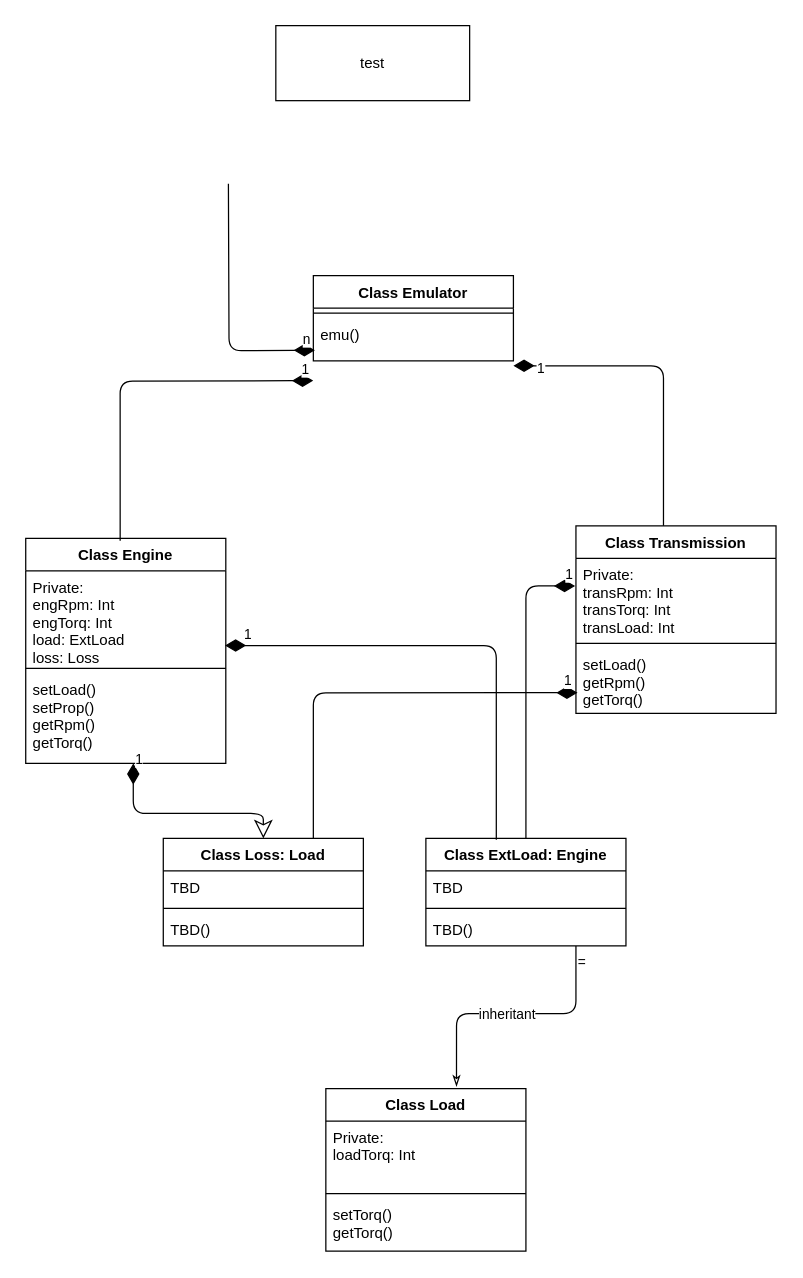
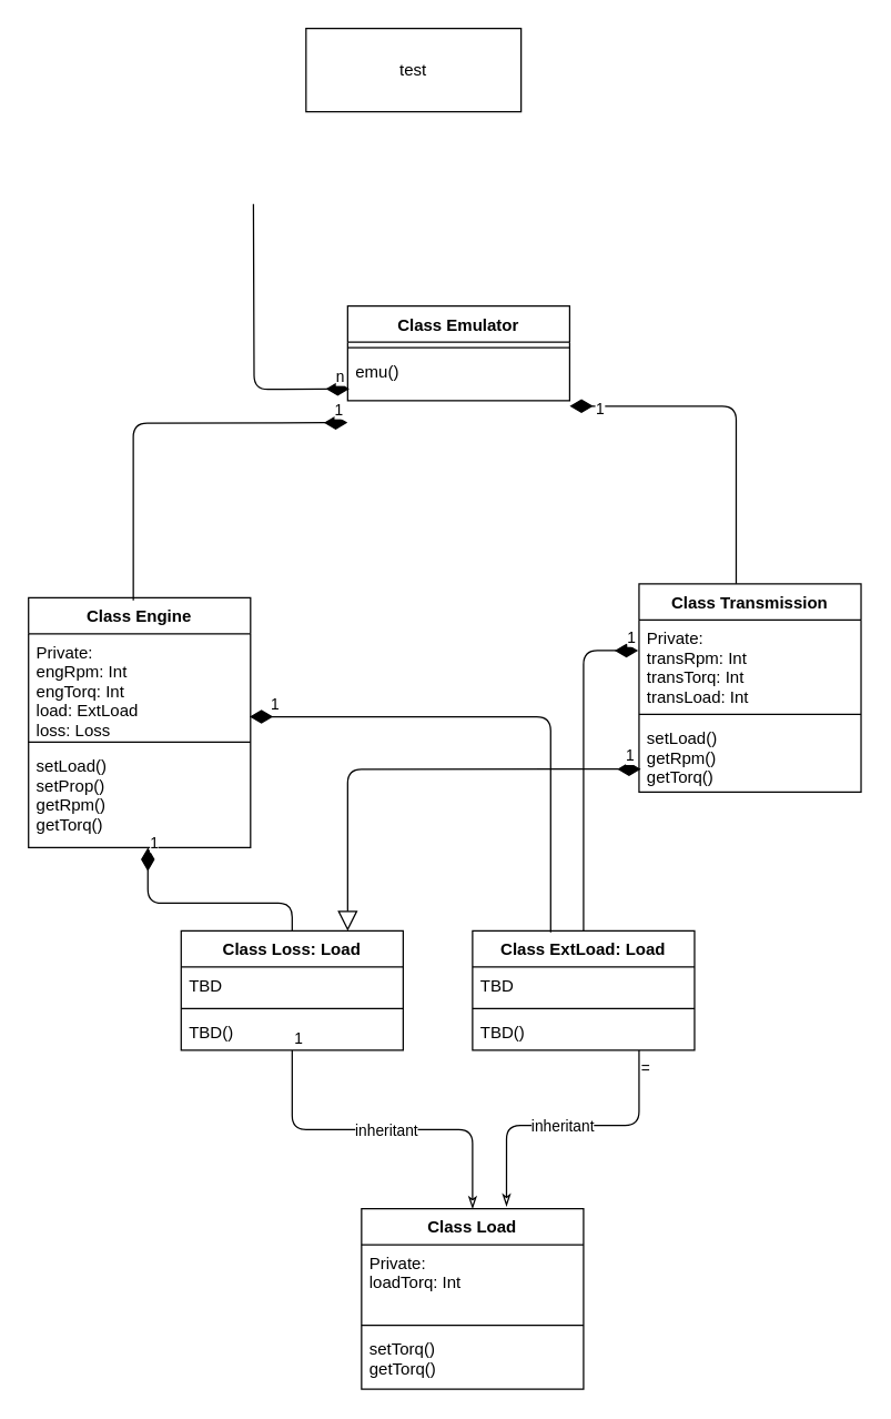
  <mxCell id="0" />
  <mxCell id="1" parent="0" />
  <mxCell id="2" value="Class Emulator" style="swimlane;fontStyle=1;align=center;verticalAlign=top;childLayout=stackLayout;horizontal=1;startSize=26;horizontalStack=0;resizeParent=1;resizeParentMax=0;resizeLast=0;collapsible=1;marginBottom=0;" parent="1" vertex="1"><mxGeometry x="250" y="220" width="160" height="68" as="geometry" /></mxCell>
  <mxCell id="3" value="" style="line;strokeWidth=1;fillColor=none;align=left;verticalAlign=middle;spacingTop=-1;spacingLeft=3;spacingRight=3;rotatable=0;labelPosition=right;points=[];portConstraint=eastwest;" parent="2" vertex="1"><mxGeometry y="26" width="160" height="8" as="geometry" /></mxCell>
  <mxCell id="4" value="emu()" style="text;strokeColor=none;fillColor=none;align=left;verticalAlign=top;spacingLeft=4;spacingRight=4;overflow=hidden;rotatable=0;points=[[0,0.5],[1,0.5]];portConstraint=eastwest;" parent="2" vertex="1"><mxGeometry y="34" width="160" height="34" as="geometry" /></mxCell>
  <mxCell id="5" value="Class Engine&#10;" style="swimlane;fontStyle=1;align=center;verticalAlign=top;childLayout=stackLayout;horizontal=1;startSize=26;horizontalStack=0;resizeParent=1;resizeParentMax=0;resizeLast=0;collapsible=1;marginBottom=0;" parent="1" vertex="1"><mxGeometry x="20" y="430" width="160" height="180" as="geometry" /></mxCell>
  <mxCell id="6" value="Private:&#10;engRpm: Int&#10;engTorq: Int&#10;load: ExtLoad&#10;loss: Loss" style="text;strokeColor=none;fillColor=none;align=left;verticalAlign=top;spacingLeft=4;spacingRight=4;overflow=hidden;rotatable=0;points=[[0,0.5],[1,0.5]];portConstraint=eastwest;" parent="5" vertex="1"><mxGeometry y="26" width="160" height="74" as="geometry" /></mxCell>
  <mxCell id="7" value="" style="line;strokeWidth=1;fillColor=none;align=left;verticalAlign=middle;spacingTop=-1;spacingLeft=3;spacingRight=3;rotatable=0;labelPosition=right;points=[];portConstraint=eastwest;" parent="5" vertex="1"><mxGeometry y="100" width="160" height="8" as="geometry" /></mxCell>
  <mxCell id="8" value="setLoad()&#10;setProp()&#10;getRpm()&#10;getTorq()&#10;" style="text;strokeColor=none;fillColor=none;align=left;verticalAlign=top;spacingLeft=4;spacingRight=4;overflow=hidden;rotatable=0;points=[[0,0.5],[1,0.5]];portConstraint=eastwest;" parent="5" vertex="1"><mxGeometry y="108" width="160" height="72" as="geometry" /></mxCell>
  <mxCell id="9" value="Class Transmission&#10;" style="swimlane;fontStyle=1;align=center;verticalAlign=top;childLayout=stackLayout;horizontal=1;startSize=26;horizontalStack=0;resizeParent=1;resizeParentMax=0;resizeLast=0;collapsible=1;marginBottom=0;" parent="1" vertex="1"><mxGeometry x="460" y="420" width="160" height="150" as="geometry" /></mxCell>
  <mxCell id="10" value="Private:&#10;transRpm: Int&#10;transTorq: Int&#10;transLoad: Int" style="text;strokeColor=none;fillColor=none;align=left;verticalAlign=top;spacingLeft=4;spacingRight=4;overflow=hidden;rotatable=0;points=[[0,0.5],[1,0.5]];portConstraint=eastwest;" parent="9" vertex="1"><mxGeometry y="26" width="160" height="64" as="geometry" /></mxCell>
  <mxCell id="11" value="" style="line;strokeWidth=1;fillColor=none;align=left;verticalAlign=middle;spacingTop=-1;spacingLeft=3;spacingRight=3;rotatable=0;labelPosition=right;points=[];portConstraint=eastwest;" parent="9" vertex="1"><mxGeometry y="90" width="160" height="8" as="geometry" /></mxCell>
  <mxCell id="12" value="setLoad()&#10;getRpm()&#10;getTorq()" style="text;strokeColor=none;fillColor=none;align=left;verticalAlign=top;spacingLeft=4;spacingRight=4;overflow=hidden;rotatable=0;points=[[0,0.5],[1,0.5]];portConstraint=eastwest;" parent="9" vertex="1"><mxGeometry y="98" width="160" height="52" as="geometry" /></mxCell>
  <mxCell id="13" value="1" style="endArrow=none;html=1;endSize=12;startArrow=diamondThin;startSize=14;startFill=1;edgeStyle=orthogonalEdgeStyle;align=left;verticalAlign=bottom;exitX=-0.001;exitY=0.629;exitDx=0;exitDy=0;entryX=0.472;entryY=0.011;entryDx=0;entryDy=0;exitPerimeter=0;entryPerimeter=0;endFill=0;" parent="1" target="5" edge="1"><mxGeometry x="-0.925" relative="1" as="geometry"><mxPoint x="249.84" y="303.868" as="sourcePoint" /><mxPoint x="330" y="420" as="targetPoint" /><mxPoint as="offset" /></mxGeometry></mxCell>
  <mxCell id="14" value="n" style="endArrow=none;html=1;endSize=12;startArrow=diamondThin;startSize=14;startFill=1;edgeStyle=orthogonalEdgeStyle;align=left;verticalAlign=bottom;exitX=0.008;exitY=0.364;exitDx=0;exitDy=0;entryX=1.013;entryY=0.79;entryDx=0;entryDy=0;entryPerimeter=0;exitPerimeter=0;endFill=0;" parent="1" edge="1"><mxGeometry x="-0.888" relative="1" as="geometry"><mxPoint x="251.28" y="279.488" as="sourcePoint" /><mxPoint x="182.08" y="146.54" as="targetPoint" /><mxPoint as="offset" /></mxGeometry></mxCell>
  <mxCell id="15" value="" style="endArrow=none;html=1;endSize=12;startArrow=diamondThin;startSize=14;startFill=1;edgeStyle=orthogonalEdgeStyle;align=left;verticalAlign=bottom;exitX=1;exitY=0.5;exitDx=0;exitDy=0;endFill=0;" parent="1" edge="1"><mxGeometry x="-1" y="3" relative="1" as="geometry"><mxPoint x="410" y="292" as="sourcePoint" /><mxPoint x="530" y="420" as="targetPoint" /><Array as="points"><mxPoint x="530" y="292" /><mxPoint x="530" y="420" /></Array></mxGeometry></mxCell>
  <mxCell id="16" value="1" style="edgeLabel;html=1;align=center;verticalAlign=middle;resizable=0;points=[];" parent="15" vertex="1" connectable="0"><mxGeometry x="-0.907" y="-1" relative="1" as="geometry"><mxPoint x="9" as="offset" /></mxGeometry></mxCell>
  <mxCell id="17" value="Class Load" style="swimlane;fontStyle=1;align=center;verticalAlign=top;childLayout=stackLayout;horizontal=1;startSize=26;horizontalStack=0;resizeParent=1;resizeParentMax=0;resizeLast=0;collapsible=1;marginBottom=0;" parent="1" vertex="1"><mxGeometry x="260" y="870" width="160" height="130" as="geometry" /></mxCell>
  <mxCell id="18" value="Private:&#10;loadTorq: Int" style="text;strokeColor=none;fillColor=none;align=left;verticalAlign=top;spacingLeft=4;spacingRight=4;overflow=hidden;rotatable=0;points=[[0,0.5],[1,0.5]];portConstraint=eastwest;" parent="17" vertex="1"><mxGeometry y="26" width="160" height="54" as="geometry" /></mxCell>
  <mxCell id="19" value="" style="line;strokeWidth=1;fillColor=none;align=left;verticalAlign=middle;spacingTop=-1;spacingLeft=3;spacingRight=3;rotatable=0;labelPosition=right;points=[];portConstraint=eastwest;" parent="17" vertex="1"><mxGeometry y="80" width="160" height="8" as="geometry" /></mxCell>
  <mxCell id="20" value="setTorq()&#10;getTorq()" style="text;strokeColor=none;fillColor=none;align=left;verticalAlign=top;spacingLeft=4;spacingRight=4;overflow=hidden;rotatable=0;points=[[0,0.5],[1,0.5]];portConstraint=eastwest;" parent="17" vertex="1"><mxGeometry y="88" width="160" height="42" as="geometry" /></mxCell>
  <mxCell id="21" value="Class Loss: Load" style="swimlane;fontStyle=1;align=center;verticalAlign=top;childLayout=stackLayout;horizontal=1;startSize=26;horizontalStack=0;resizeParent=1;resizeParentMax=0;resizeLast=0;collapsible=1;marginBottom=0;" parent="1" vertex="1"><mxGeometry x="130" y="670" width="160" height="86" as="geometry" /></mxCell>
  <mxCell id="22" value="TBD" style="text;strokeColor=none;fillColor=none;align=left;verticalAlign=top;spacingLeft=4;spacingRight=4;overflow=hidden;rotatable=0;points=[[0,0.5],[1,0.5]];portConstraint=eastwest;" parent="21" vertex="1"><mxGeometry y="26" width="160" height="26" as="geometry" /></mxCell>
  <mxCell id="23" value="" style="line;strokeWidth=1;fillColor=none;align=left;verticalAlign=middle;spacingTop=-1;spacingLeft=3;spacingRight=3;rotatable=0;labelPosition=right;points=[];portConstraint=eastwest;" parent="21" vertex="1"><mxGeometry y="52" width="160" height="8" as="geometry" /></mxCell>
  <mxCell id="24" value="TBD()" style="text;strokeColor=none;fillColor=none;align=left;verticalAlign=top;spacingLeft=4;spacingRight=4;overflow=hidden;rotatable=0;points=[[0,0.5],[1,0.5]];portConstraint=eastwest;" parent="21" vertex="1"><mxGeometry y="60" width="160" height="26" as="geometry" /></mxCell>
- <mxCell id="28" value="Class ExtLoad: Engine" style="swimlane;fontStyle=1;align=center;verticalAlign=top;childLayout=stackLayout;horizontal=1;startSize=26;horizontalStack=0;resizeParent=1;resizeParentMax=0;resizeLast=0;collapsible=1;marginBottom=0;" parent="1" vertex="1"><mxGeometry x="340" y="670" width="160" height="86" as="geometry" /></mxCell>
+ <mxCell id="25" value="" style="endArrow=classicThin;endFill=0;html=1;edgeStyle=orthogonalEdgeStyle;align=left;verticalAlign=top;" parent="1" source="21" target="17" edge="1"><mxGeometry x="-1" relative="1" as="geometry"><mxPoint x="70" y="742.66" as="sourcePoint" /><mxPoint x="230" y="742.66" as="targetPoint" /></mxGeometry></mxCell>
+ <mxCell id="26" value="1" style="edgeLabel;resizable=0;html=1;align=left;verticalAlign=bottom;" parent="25" connectable="0" vertex="1"><mxGeometry x="-1" relative="1" as="geometry" /></mxCell>
+ <mxCell id="27" value="inheritant" style="edgeLabel;html=1;align=center;verticalAlign=middle;resizable=0;points=[];" parent="25" vertex="1" connectable="0"><mxGeometry x="0.366" relative="1" as="geometry"><mxPoint x="-43" as="offset" /></mxGeometry></mxCell>
+ <mxCell id="28" value="Class ExtLoad: Load" style="swimlane;fontStyle=1;align=center;verticalAlign=top;childLayout=stackLayout;horizontal=1;startSize=26;horizontalStack=0;resizeParent=1;resizeParentMax=0;resizeLast=0;collapsible=1;marginBottom=0;" parent="1" vertex="1"><mxGeometry x="340" y="670" width="160" height="86" as="geometry" /></mxCell>
  <mxCell id="29" value="TBD" style="text;strokeColor=none;fillColor=none;align=left;verticalAlign=top;spacingLeft=4;spacingRight=4;overflow=hidden;rotatable=0;points=[[0,0.5],[1,0.5]];portConstraint=eastwest;" parent="28" vertex="1"><mxGeometry y="26" width="160" height="26" as="geometry" /></mxCell>
  <mxCell id="30" value="" style="line;strokeWidth=1;fillColor=none;align=left;verticalAlign=middle;spacingTop=-1;spacingLeft=3;spacingRight=3;rotatable=0;labelPosition=right;points=[];portConstraint=eastwest;" parent="28" vertex="1"><mxGeometry y="52" width="160" height="8" as="geometry" /></mxCell>
  <mxCell id="31" value="TBD()" style="text;strokeColor=none;fillColor=none;align=left;verticalAlign=top;spacingLeft=4;spacingRight=4;overflow=hidden;rotatable=0;points=[[0,0.5],[1,0.5]];portConstraint=eastwest;" parent="28" vertex="1"><mxGeometry y="60" width="160" height="26" as="geometry" /></mxCell>
  <mxCell id="32" value="=" style="endArrow=classicThin;endFill=0;html=1;edgeStyle=orthogonalEdgeStyle;align=left;verticalAlign=top;entryX=0.653;entryY=-0.013;entryDx=0;entryDy=0;entryPerimeter=0;" parent="1" source="28" target="17" edge="1"><mxGeometry x="-1" relative="1" as="geometry"><mxPoint x="350" y="765" as="sourcePoint" /><mxPoint x="240" y="765" as="targetPoint" /><Array as="points"><mxPoint x="460" y="810" /><mxPoint x="364" y="810" /></Array><mxPoint as="offset" /></mxGeometry></mxCell>
  <mxCell id="33" value="inheritant" style="edgeLabel;html=1;align=center;verticalAlign=middle;resizable=0;points=[];" parent="32" vertex="1" connectable="0"><mxGeometry x="0.366" relative="1" as="geometry"><mxPoint x="32" as="offset" /></mxGeometry></mxCell>
- <mxCell id="34" value="1" style="endArrow=classic;html=1;endSize=12;startArrow=diamondThin;startSize=14;startFill=1;edgeStyle=orthogonalEdgeStyle;align=left;verticalAlign=bottom;entryX=0.5;entryY=0;entryDx=0;entryDy=0;endFill=0;" parent="1" source="8" target="21" edge="1"><mxGeometry x="-0.925" relative="1" as="geometry"><mxPoint x="259.84" y="313.868" as="sourcePoint" /><mxPoint x="105.52" y="441.98" as="targetPoint" /><mxPoint as="offset" /><Array as="points"><mxPoint x="106" y="650" /><mxPoint x="210" y="650" /></Array></mxGeometry></mxCell>
+ <mxCell id="34" value="1" style="endArrow=none;html=1;endSize=12;startArrow=diamondThin;startSize=14;startFill=1;edgeStyle=orthogonalEdgeStyle;align=left;verticalAlign=bottom;entryX=0.5;entryY=0;entryDx=0;entryDy=0;endFill=0;" parent="1" source="8" target="21" edge="1"><mxGeometry x="-0.925" relative="1" as="geometry"><mxPoint x="259.84" y="313.868" as="sourcePoint" /><mxPoint x="105.52" y="441.98" as="targetPoint" /><mxPoint as="offset" /><Array as="points"><mxPoint x="106" y="650" /><mxPoint x="210" y="650" /></Array></mxGeometry></mxCell>
  <mxCell id="35" value="1" style="endArrow=none;html=1;endSize=12;startArrow=diamondThin;startSize=14;startFill=1;edgeStyle=orthogonalEdgeStyle;align=left;verticalAlign=bottom;exitX=0.996;exitY=0.807;exitDx=0;exitDy=0;entryX=0.352;entryY=0.013;entryDx=0;entryDy=0;exitPerimeter=0;entryPerimeter=0;endFill=0;" parent="1" source="6" target="28" edge="1"><mxGeometry x="-0.925" relative="1" as="geometry"><mxPoint x="269.84" y="323.868" as="sourcePoint" /><mxPoint x="115.52" y="451.98" as="targetPoint" /><mxPoint as="offset" /></mxGeometry></mxCell>
  <mxCell id="36" value="1" style="endArrow=none;html=1;endSize=12;startArrow=diamondThin;startSize=14;startFill=1;edgeStyle=orthogonalEdgeStyle;align=left;verticalAlign=bottom;exitX=-0.004;exitY=0.345;exitDx=0;exitDy=0;entryX=0.5;entryY=0;entryDx=0;entryDy=0;exitPerimeter=0;endFill=0;" parent="1" source="10" target="28" edge="1"><mxGeometry x="-0.925" relative="1" as="geometry"><mxPoint x="279.84" y="333.868" as="sourcePoint" /><mxPoint x="125.52" y="461.98" as="targetPoint" /><mxPoint as="offset" /></mxGeometry></mxCell>
- <mxCell id="37" value="1" style="endArrow=none;html=1;endSize=12;startArrow=diamondThin;startSize=14;startFill=1;edgeStyle=orthogonalEdgeStyle;align=left;verticalAlign=bottom;exitX=0.008;exitY=0.682;exitDx=0;exitDy=0;entryX=0.75;entryY=0;entryDx=0;entryDy=0;exitPerimeter=0;endFill=0;" parent="1" source="12" target="21" edge="1"><mxGeometry x="-0.925" relative="1" as="geometry"><mxPoint x="289.84" y="343.868" as="sourcePoint" /><mxPoint x="135.52" y="471.98" as="targetPoint" /><mxPoint as="offset" /></mxGeometry></mxCell>
+ <mxCell id="37" value="1" style="endArrow=block;html=1;endSize=12;startArrow=diamondThin;startSize=14;startFill=1;edgeStyle=orthogonalEdgeStyle;align=left;verticalAlign=bottom;exitX=0.008;exitY=0.682;exitDx=0;exitDy=0;entryX=0.75;entryY=0;entryDx=0;entryDy=0;exitPerimeter=0;endFill=0;" parent="1" source="12" target="21" edge="1"><mxGeometry x="-0.925" relative="1" as="geometry"><mxPoint x="289.84" y="343.868" as="sourcePoint" /><mxPoint x="135.52" y="471.98" as="targetPoint" /><mxPoint as="offset" /></mxGeometry></mxCell>
  <mxCell id="38" value="test" style="rounded=0;whiteSpace=wrap;html=1;" vertex="1" parent="1"><mxGeometry x="220" y="20" width="155" height="60" as="geometry" /></mxCell>
